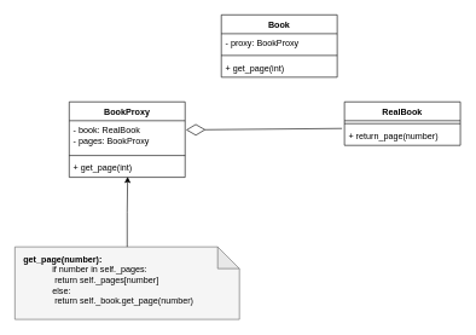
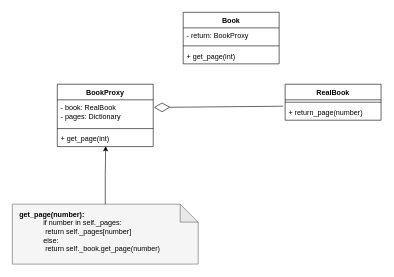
  <mxCell id="0" />
  <mxCell id="1" parent="0" />
  <mxCell id="2" value="Book" style="swimlane;fontStyle=1;align=center;verticalAlign=top;childLayout=stackLayout;horizontal=1;startSize=26;horizontalStack=0;resizeParent=1;resizeParentMax=0;resizeLast=0;collapsible=1;marginBottom=0;" parent="1" vertex="1"><mxGeometry x="305" y="20" width="160" height="86" as="geometry" /></mxCell>
- <mxCell id="3" value="- proxy: BookProxy" style="text;strokeColor=none;fillColor=none;align=left;verticalAlign=top;spacingLeft=4;spacingRight=4;overflow=hidden;rotatable=0;points=[[0,0.5],[1,0.5]];portConstraint=eastwest;" parent="2" vertex="1"><mxGeometry y="26" width="160" height="26" as="geometry" /></mxCell>
+ <mxCell id="3" value="- return: BookProxy" style="text;strokeColor=none;fillColor=none;align=left;verticalAlign=top;spacingLeft=4;spacingRight=4;overflow=hidden;rotatable=0;points=[[0,0.5],[1,0.5]];portConstraint=eastwest;" parent="2" vertex="1"><mxGeometry y="26" width="160" height="26" as="geometry" /></mxCell>
  <mxCell id="4" value="" style="line;strokeWidth=1;fillColor=none;align=left;verticalAlign=middle;spacingTop=-1;spacingLeft=3;spacingRight=3;rotatable=0;labelPosition=right;points=[];portConstraint=eastwest;strokeColor=inherit;" parent="2" vertex="1"><mxGeometry y="52" width="160" height="8" as="geometry" /></mxCell>
  <mxCell id="5" value="+ get_page(int)" style="text;strokeColor=none;fillColor=none;align=left;verticalAlign=top;spacingLeft=4;spacingRight=4;overflow=hidden;rotatable=0;points=[[0,0.5],[1,0.5]];portConstraint=eastwest;" parent="2" vertex="1"><mxGeometry y="60" width="160" height="26" as="geometry" /></mxCell>
  <mxCell id="6" value="BookProxy" style="swimlane;fontStyle=1;align=center;verticalAlign=top;childLayout=stackLayout;horizontal=1;startSize=26;horizontalStack=0;resizeParent=1;resizeParentMax=0;resizeLast=0;collapsible=1;marginBottom=0;" parent="1" vertex="1"><mxGeometry x="95" y="140" width="160" height="104" as="geometry" /></mxCell>
- <mxCell id="7" value="- book: RealBook&#10;- pages: BookProxy" style="text;strokeColor=none;fillColor=none;align=left;verticalAlign=top;spacingLeft=4;spacingRight=4;overflow=hidden;rotatable=0;points=[[0,0.5],[1,0.5]];portConstraint=eastwest;" parent="6" vertex="1"><mxGeometry y="26" width="160" height="44" as="geometry" /></mxCell>
+ <mxCell id="7" value="- book: RealBook&#10;- pages: Dictionary" style="text;strokeColor=none;fillColor=none;align=left;verticalAlign=top;spacingLeft=4;spacingRight=4;overflow=hidden;rotatable=0;points=[[0,0.5],[1,0.5]];portConstraint=eastwest;" parent="6" vertex="1"><mxGeometry y="26" width="160" height="44" as="geometry" /></mxCell>
  <mxCell id="8" value="" style="line;strokeWidth=1;fillColor=none;align=left;verticalAlign=middle;spacingTop=-1;spacingLeft=3;spacingRight=3;rotatable=0;labelPosition=right;points=[];portConstraint=eastwest;strokeColor=inherit;" parent="6" vertex="1"><mxGeometry y="70" width="160" height="8" as="geometry" /></mxCell>
  <mxCell id="9" value="+ get_page(int)" style="text;strokeColor=none;fillColor=none;align=left;verticalAlign=top;spacingLeft=4;spacingRight=4;overflow=hidden;rotatable=0;points=[[0,0.5],[1,0.5]];portConstraint=eastwest;" parent="6" vertex="1"><mxGeometry y="78" width="160" height="26" as="geometry" /></mxCell>
  <mxCell id="10" value="RealBook" style="swimlane;fontStyle=1;align=center;verticalAlign=top;childLayout=stackLayout;horizontal=1;startSize=26;horizontalStack=0;resizeParent=1;resizeParentMax=0;resizeLast=0;collapsible=1;marginBottom=0;" parent="1" vertex="1"><mxGeometry x="475" y="140" width="160" height="60" as="geometry" /></mxCell>
  <mxCell id="11" value="" style="line;strokeWidth=1;fillColor=none;align=left;verticalAlign=middle;spacingTop=-1;spacingLeft=3;spacingRight=3;rotatable=0;labelPosition=right;points=[];portConstraint=eastwest;strokeColor=inherit;" parent="10" vertex="1"><mxGeometry y="26" width="160" height="8" as="geometry" /></mxCell>
  <mxCell id="12" value="+ return_page(number)" style="text;strokeColor=none;fillColor=none;align=left;verticalAlign=top;spacingLeft=4;spacingRight=4;overflow=hidden;rotatable=0;points=[[0,0.5],[1,0.5]];portConstraint=eastwest;" parent="10" vertex="1"><mxGeometry y="34" width="160" height="26" as="geometry" /></mxCell>
  <mxCell id="13" value="" style="endArrow=diamondThin;endFill=0;endSize=24;html=1;rounded=0;entryX=1.008;entryY=0.788;entryDx=0;entryDy=0;entryPerimeter=0;exitX=-0.021;exitY=0.949;exitDx=0;exitDy=0;exitPerimeter=0;" parent="1" edge="1"><mxGeometry width="160" relative="1" as="geometry"><mxPoint x="471.64" y="176.674" as="sourcePoint" /><mxPoint x="256.28" y="178.672" as="targetPoint" /></mxGeometry></mxCell>
  <mxCell id="14" value="" style="group;" parent="1" vertex="1" connectable="0"><mxGeometry x="20" y="340" width="310" height="100" as="geometry" /></mxCell>
  <mxCell id="15" value="" style="shape=note;whiteSpace=wrap;html=1;backgroundOutline=1;darkOpacity=0.05;fillColor=#f5f5f5;fontColor=#333333;strokeColor=#666666;" parent="14" vertex="1"><mxGeometry width="310" height="100" as="geometry" /></mxCell>
  <mxCell id="16" value="&lt;b&gt;get_page(number):&lt;br&gt;&lt;/b&gt;&lt;blockquote style=&quot;margin: 0 0 0 40px; border: none; padding: 0px;&quot;&gt;if number in self._pages:&lt;br&gt;&lt;span style=&quot;white-space: pre;&quot;&gt; &lt;/span&gt;return self._pages[number]&lt;br&gt;else:&lt;br&gt;&lt;span style=&quot;white-space: pre;&quot;&gt; &lt;/span&gt;return self._book.get_page(number)&lt;/blockquote&gt;" style="text;html=1;strokeColor=none;fillColor=none;align=left;verticalAlign=middle;whiteSpace=wrap;rounded=0;" parent="14" vertex="1"><mxGeometry x="10" y="10" width="270" height="72" as="geometry" /></mxCell>
  <mxCell id="17" style="edgeStyle=orthogonalEdgeStyle;shape=connector;rounded=0;orthogonalLoop=1;jettySize=auto;html=1;entryX=0.504;entryY=0.974;entryDx=0;entryDy=0;entryPerimeter=0;labelBackgroundColor=default;strokeColor=default;fontFamily=Helvetica;fontSize=11;fontColor=default;endArrow=classic;" edge="1" parent="1" source="15" target="9"><mxGeometry relative="1" as="geometry" /></mxCell>
